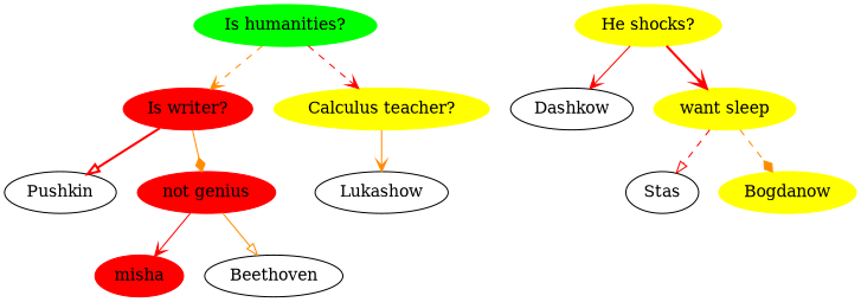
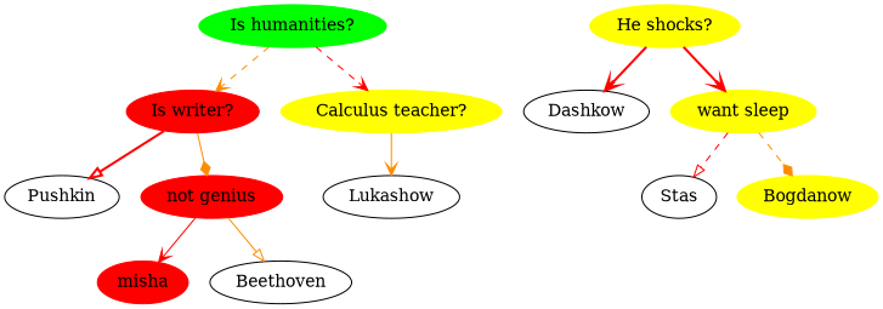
  digraph {
    node [style=filled]
    edge [arrowhead=vee color=red style=solid]
    "Is humanities?" [color=green]
    "Is writer?" [color=red]
    "Calculus teacher?" [color=yellow]
    Pushkin [style=""]
    "not genius" [color=red]
    Lukashow [style=""]
    misha [color=red]
    Beethoven [style=""]
    "He shocks?" [color=yellow]
    Dashkow [style=""]
    "want sleep" [color=yellow]
    Stas [style=""]
    Bogdanow [color=yellow]
    "Is humanities?" -> "Is writer?" [color=darkorange style=dashed]
    "Is humanities?" -> "Calculus teacher?" [style=dashed]
    "Is writer?" -> Pushkin [arrowhead=onormal style=bold]
    "Is writer?" -> "not genius" [arrowhead=diamond color=darkorange]
    "Calculus teacher?" -> Lukashow [color=darkorange]
    "not genius" -> misha
    "not genius" -> Beethoven [arrowhead=onormal color=darkorange]
-   "He shocks?" -> Dashkow
+   "He shocks?" -> Dashkow [style=bold]
    "He shocks?" -> "want sleep" [style=bold]
    "want sleep" -> Stas [arrowhead=onormal style=dashed]
    "want sleep" -> Bogdanow [arrowhead=diamond color=darkorange style=dashed]
  }
